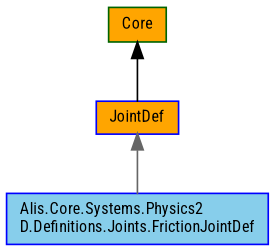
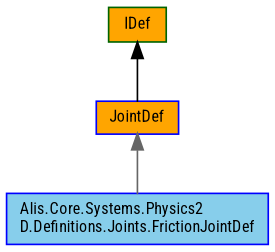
  digraph {
    fontname="Roboto Condensed"
    node [color=blue fillcolor=orange fontname="Roboto Condensed" fontsize=10 shape=record style=filled]
    edge [dir=back fontname="Roboto Condensed" fontsize=10 labelfontname=Helvetica labelfontsize=10 style=solid]
    n1 [fillcolor=skyblue fontcolor=black height=0.2 label="Alis.Core.Systems.Physics2\lD.Definitions.Joints.FrictionJointDef" width=0.4]
    n2 [height=0.2 label=JointDef width=0.4]
-   n3 [color=darkgreen height=0.2 label=Core width=0.4]
+   n3 [color=darkgreen height=0.2 label=IDef width=0.4]
    n2 -> n1 [color=gray40]
    n3 -> n2 [color=black]
  }
